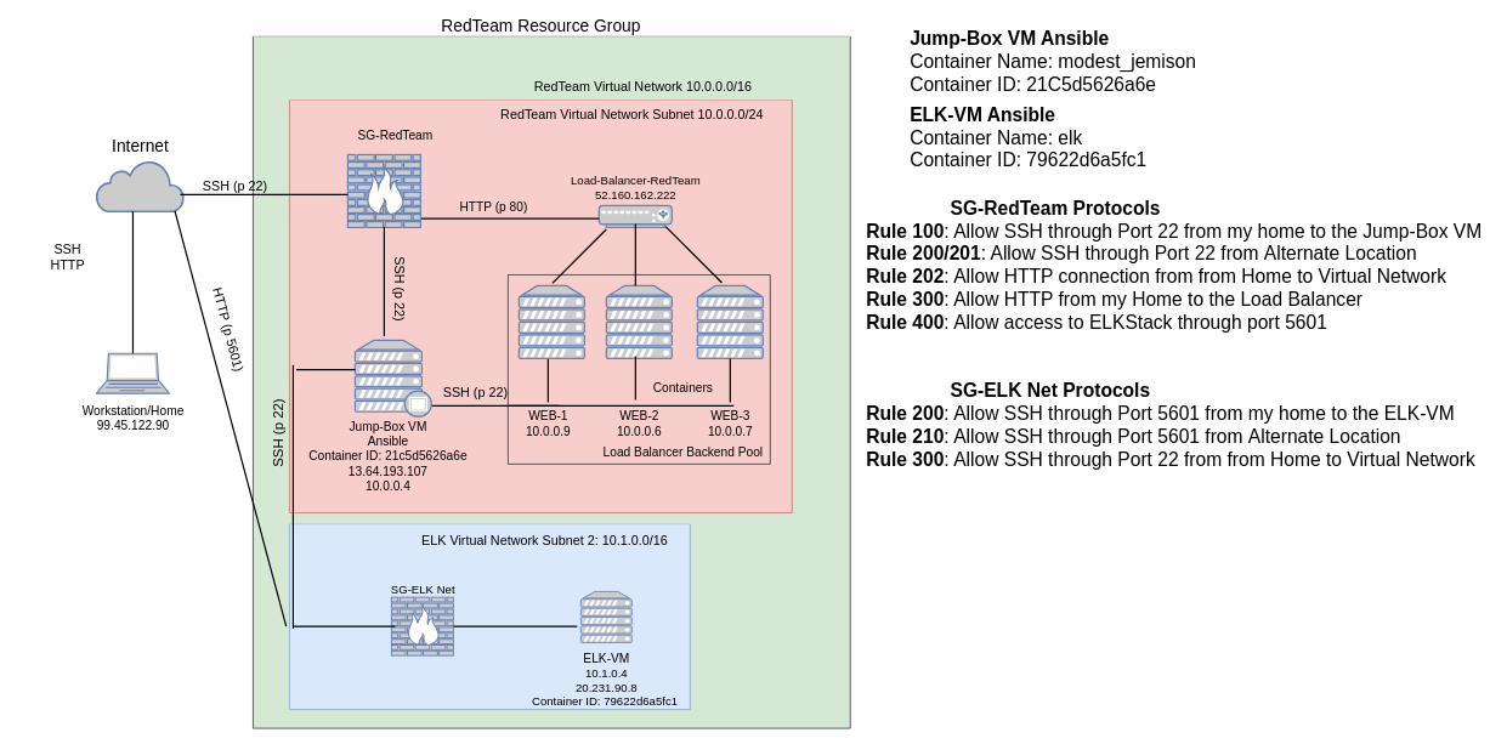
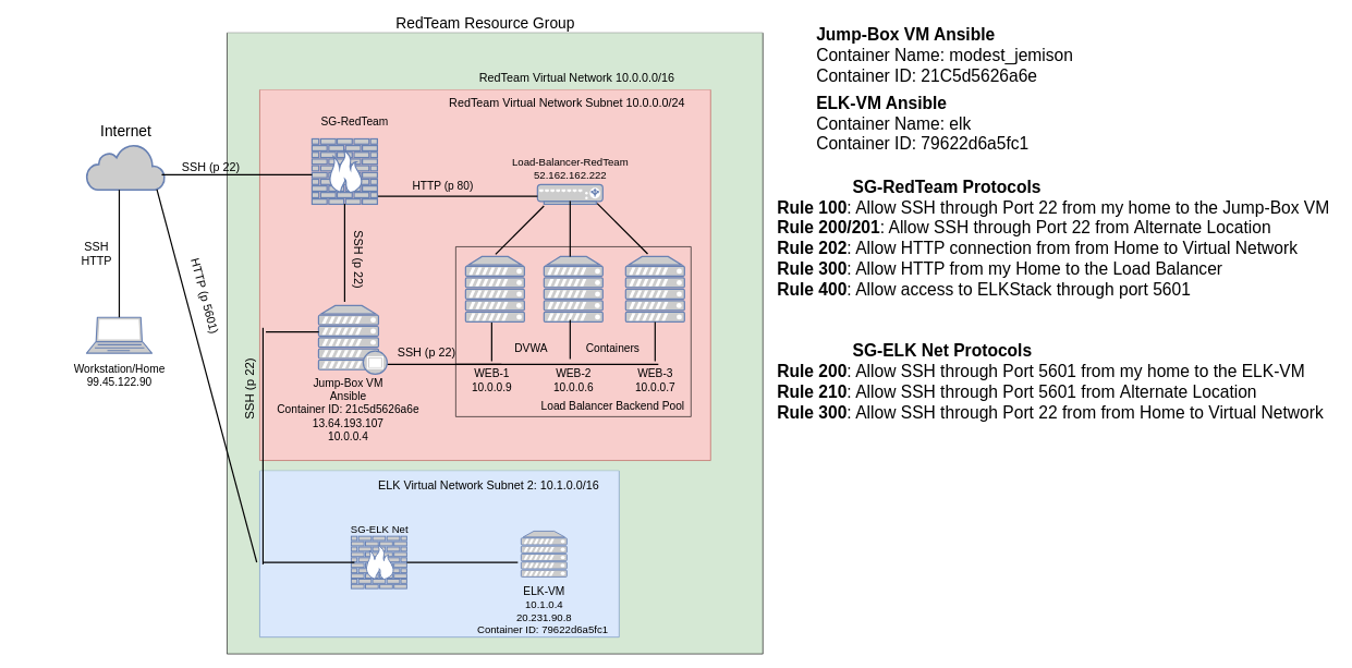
  <mxCell id="0" />
  <mxCell id="1" parent="0" />
  <mxCell id="2" value="" style="html=1;outlineConnect=0;fillColor=#CCCCCC;strokeColor=#6881B3;gradientColor=none;gradientDirection=north;strokeWidth=2;shape=mxgraph.networks.cloud;fontColor=#ffffff;" vertex="1" parent="1"><mxGeometry x="132" y="220" width="120" height="70" as="geometry" /></mxCell>
  <mxCell id="3" value="" style="fontColor=#0066CC;verticalAlign=top;verticalLabelPosition=bottom;labelPosition=center;align=center;html=1;outlineConnect=0;fillColor=#CCCCCC;strokeColor=#6881B3;gradientColor=none;gradientDirection=north;strokeWidth=2;shape=mxgraph.networks.laptop;" vertex="1" parent="1"><mxGeometry x="132" y="485" width="100" height="55" as="geometry" /></mxCell>
  <mxCell id="4" value="" style="line;strokeWidth=2;direction=south;html=1;" vertex="1" parent="1"><mxGeometry x="177" y="290" width="10" height="195" as="geometry" /></mxCell>
  <mxCell id="5" value="&lt;font style=&quot;font-size: 23px&quot;&gt;Internet&lt;/font&gt;" style="text;html=1;align=center;verticalAlign=middle;resizable=0;points=[];autosize=1;strokeColor=none;fillColor=none;" vertex="1" parent="1"><mxGeometry x="147" y="190" width="90" height="20" as="geometry" /></mxCell>
- <mxCell id="6" value="SSH&lt;br&gt;HTTP" style="text;html=1;align=center;verticalAlign=middle;resizable=0;points=[];autosize=1;strokeColor=none;fillColor=none;fontSize=18;" vertex="1" parent="1"><mxGeometry x="62" y="327.5" width="60" height="50" as="geometry" /></mxCell>
+ <mxCell id="6" value="SSH&lt;br&gt;HTTP" style="text;html=1;align=center;verticalAlign=middle;resizable=0;points=[];autosize=1;strokeColor=none;fillColor=none;fontSize=18;" vertex="1" parent="1"><mxGeometry x="117" y="362.5" width="60" height="50" as="geometry" /></mxCell>
  <mxCell id="7" value="" style="swimlane;startSize=0;swimlaneFillColor=#D5E8D4;" vertex="1" parent="1"><mxGeometry x="347" y="50" width="820" height="950" as="geometry" /></mxCell>
  <mxCell id="8" value="" style="swimlane;startSize=0;fillColor=#F8CECC;strokeColor=#b85450;swimlaneFillColor=#F8CECC;gradientColor=none;perimeterSpacing=1;" vertex="1" parent="7"><mxGeometry x="50" y="87" width="690" height="567" as="geometry" /></mxCell>
  <mxCell id="9" value="" style="fontColor=#0066CC;verticalAlign=top;verticalLabelPosition=bottom;labelPosition=center;align=center;html=1;outlineConnect=0;fillColor=#CCCCCC;strokeColor=#6881B3;gradientColor=none;gradientDirection=north;strokeWidth=2;shape=mxgraph.networks.load_balancer;" vertex="1" parent="8"><mxGeometry x="425" y="145" width="100" height="30" as="geometry" /></mxCell>
- <mxCell id="10" value="&lt;font style=&quot;font-size: 16px&quot;&gt;Load-Balancer-RedTeam&lt;br&gt;52.160.162.222&lt;/font&gt;" style="text;html=1;align=center;verticalAlign=middle;resizable=0;points=[];autosize=1;strokeColor=none;fillColor=none;" vertex="1" parent="8"><mxGeometry x="380" y="100" width="190" height="40" as="geometry" /></mxCell>
+ <mxCell id="10" value="&lt;font style=&quot;font-size: 16px&quot;&gt;Load-Balancer-RedTeam&lt;br&gt;52.162.162.222&lt;/font&gt;" style="text;html=1;align=center;verticalAlign=middle;resizable=0;points=[];autosize=1;strokeColor=none;fillColor=none;" vertex="1" parent="8"><mxGeometry x="380" y="100" width="190" height="40" as="geometry" /></mxCell>
  <mxCell id="11" value="" style="swimlane;startSize=0;" vertex="1" parent="8"><mxGeometry x="300" y="240" width="360" height="260" as="geometry" /></mxCell>
  <mxCell id="12" value="Load Balancer Backend Pool" style="text;html=1;align=center;verticalAlign=middle;resizable=0;points=[];autosize=1;strokeColor=none;fillColor=none;fontSize=17;" vertex="1" parent="11"><mxGeometry x="125" y="230" width="230" height="30" as="geometry" /></mxCell>
  <mxCell id="13" value="" style="fontColor=#0066CC;verticalAlign=top;verticalLabelPosition=bottom;labelPosition=center;align=center;html=1;outlineConnect=0;fillColor=#CCCCCC;strokeColor=#6881B3;gradientColor=none;gradientDirection=north;strokeWidth=2;shape=mxgraph.networks.server;" vertex="1" parent="11"><mxGeometry x="260" y="15" width="90" height="100" as="geometry" /></mxCell>
  <mxCell id="14" value="" style="line;strokeWidth=2;direction=south;html=1;" vertex="1" parent="11"><mxGeometry x="300" y="115" width="10" height="60" as="geometry" /></mxCell>
  <mxCell id="15" value="" style="fontColor=#0066CC;verticalAlign=top;verticalLabelPosition=bottom;labelPosition=center;align=center;html=1;outlineConnect=0;fillColor=#CCCCCC;strokeColor=#6881B3;gradientColor=none;gradientDirection=north;strokeWidth=2;shape=mxgraph.networks.server;" vertex="1" parent="11"><mxGeometry x="135" y="15" width="90" height="100" as="geometry" /></mxCell>
  <mxCell id="16" value="Containers" style="text;html=1;align=center;verticalAlign=middle;resizable=0;points=[];autosize=1;strokeColor=none;fillColor=none;fontSize=17;" vertex="1" parent="11"><mxGeometry x="190" y="142" width="100" height="30" as="geometry" /></mxCell>
  <mxCell id="17" value="" style="line;strokeWidth=2;direction=south;html=1;" vertex="1" parent="11"><mxGeometry x="170" y="112" width="10" height="60" as="geometry" /></mxCell>
  <mxCell id="18" value="" style="line;strokeWidth=2;direction=south;html=1;" vertex="1" parent="11"><mxGeometry x="50" y="115" width="10" height="60" as="geometry" /></mxCell>
+ <mxCell id="19" value="DVWA" style="text;html=1;align=center;verticalAlign=middle;resizable=0;points=[];autosize=1;strokeColor=none;fillColor=none;fontSize=17;" vertex="1" parent="11"><mxGeometry x="80" y="142" width="70" height="30" as="geometry" /></mxCell>
  <mxCell id="20" value="WEB-3&lt;br&gt;10.0.0.7" style="text;html=1;align=center;verticalAlign=middle;resizable=0;points=[];autosize=1;strokeColor=none;fillColor=none;fontSize=17;" vertex="1" parent="11"><mxGeometry x="265" y="180" width="80" height="50" as="geometry" /></mxCell>
  <mxCell id="21" value="WEB-2&lt;br&gt;10.0.0.6" style="text;html=1;align=center;verticalAlign=middle;resizable=0;points=[];autosize=1;strokeColor=none;fillColor=none;fontSize=17;" vertex="1" parent="11"><mxGeometry x="140" y="180" width="80" height="50" as="geometry" /></mxCell>
  <mxCell id="22" value="WEB-1&lt;br&gt;10.0.0.9" style="text;html=1;align=center;verticalAlign=middle;resizable=0;points=[];autosize=1;strokeColor=none;fillColor=none;fontSize=17;" vertex="1" parent="11"><mxGeometry x="15" y="180" width="80" height="50" as="geometry" /></mxCell>
  <mxCell id="23" value="" style="fontColor=#0066CC;verticalAlign=top;verticalLabelPosition=bottom;labelPosition=center;align=center;html=1;outlineConnect=0;fillColor=#CCCCCC;strokeColor=#6881B3;gradientColor=none;gradientDirection=north;strokeWidth=2;shape=mxgraph.networks.server;" vertex="1" parent="11"><mxGeometry x="15" y="15" width="90" height="100" as="geometry" /></mxCell>
  <mxCell id="24" value="" style="line;strokeWidth=2;direction=west;html=1;" vertex="1" parent="11"><mxGeometry x="-120" y="175" width="190" height="10" as="geometry" /></mxCell>
  <mxCell id="25" value="" style="line;strokeWidth=2;direction=west;html=1;" vertex="1" parent="11"><mxGeometry y="175" width="310" height="10" as="geometry" /></mxCell>
  <mxCell id="26" value="" style="line;strokeWidth=2;direction=south;html=1;rotation=135;" vertex="1" parent="8"><mxGeometry x="550" y="157.65" width="10" height="109.39" as="geometry" /></mxCell>
  <mxCell id="27" value="" style="line;strokeWidth=2;direction=south;html=1;" vertex="1" parent="8"><mxGeometry x="470" y="170" width="10" height="84.99" as="geometry" /></mxCell>
  <mxCell id="28" value="" style="line;strokeWidth=2;direction=south;html=1;rotation=45;" vertex="1" parent="8"><mxGeometry x="392.87" y="162.34" width="10" height="104.7" as="geometry" /></mxCell>
  <mxCell id="29" value="&lt;font style=&quot;font-size: 17px&quot;&gt;HTTP (p 80)&lt;/font&gt;" style="text;html=1;align=center;verticalAlign=middle;resizable=0;points=[];autosize=1;strokeColor=none;fillColor=none;" vertex="1" parent="8"><mxGeometry x="225" y="137.65" width="110" height="20" as="geometry" /></mxCell>
  <mxCell id="30" value="&lt;font style=&quot;font-size: 18px&quot;&gt;SSH (p 22)&lt;/font&gt;" style="text;html=1;align=center;verticalAlign=middle;resizable=0;points=[];autosize=1;strokeColor=none;fillColor=none;fontSize=17;" vertex="1" parent="8"><mxGeometry x="205.13" y="387" width="100" height="30" as="geometry" /></mxCell>
  <mxCell id="31" value="SSH (p 22)" style="text;html=1;align=center;verticalAlign=middle;resizable=0;points=[];autosize=1;strokeColor=none;fillColor=none;fontSize=18;rotation=90;" vertex="1" parent="8"><mxGeometry x="100" y="244.32" width="100" height="30" as="geometry" /></mxCell>
  <mxCell id="32" value="" style="fontColor=#0066CC;verticalAlign=top;verticalLabelPosition=bottom;labelPosition=center;align=center;html=1;outlineConnect=0;fillColor=#CCCCCC;strokeColor=#6881B3;gradientColor=none;gradientDirection=north;strokeWidth=2;shape=mxgraph.networks.proxy_server;" vertex="1" parent="8"><mxGeometry x="90" y="330" width="105" height="105" as="geometry" /></mxCell>
  <mxCell id="33" value="" style="line;strokeWidth=2;direction=west;html=1;" vertex="1" parent="8"><mxGeometry x="175" y="157.65" width="250" height="10" as="geometry" /></mxCell>
  <mxCell id="34" value="Jump-Box VM&lt;br&gt;Ansible&lt;br&gt;Container ID: 21c5d5626a6e&lt;br&gt;13.64.193.107&lt;br&gt;10.0.0.4" style="text;html=1;align=center;verticalAlign=middle;resizable=0;points=[];autosize=1;strokeColor=none;fillColor=none;fontSize=17;" vertex="1" parent="8"><mxGeometry x="20" y="435" width="230" height="110" as="geometry" /></mxCell>
  <mxCell id="35" value="" style="fontColor=#0066CC;verticalAlign=top;verticalLabelPosition=bottom;labelPosition=center;align=center;html=1;outlineConnect=0;fillColor=#CCCCCC;strokeColor=#6881B3;gradientColor=none;gradientDirection=north;strokeWidth=2;shape=mxgraph.networks.firewall;" vertex="1" parent="8"><mxGeometry x="80" y="75" width="100" height="100" as="geometry" /></mxCell>
  <mxCell id="36" value="" style="line;strokeWidth=2;direction=west;html=1;rotation=90;" vertex="1" parent="8"><mxGeometry x="54.88" y="244.32" width="150.25" height="10" as="geometry" /></mxCell>
  <mxCell id="37" value="SG-RedTeam" style="text;html=1;align=center;verticalAlign=middle;resizable=0;points=[];autosize=1;strokeColor=none;fillColor=none;fontSize=17;" vertex="1" parent="8"><mxGeometry x="85" y="35" width="120" height="30" as="geometry" /></mxCell>
  <mxCell id="38" value="RedTeam Virtual Network Subnet 10.0.0.0/24" style="text;html=1;align=center;verticalAlign=middle;resizable=0;points=[];autosize=1;strokeColor=none;fillColor=none;fontSize=18;" vertex="1" parent="8"><mxGeometry x="280" y="5" width="380" height="30" as="geometry" /></mxCell>
  <mxCell id="39" value="" style="line;strokeWidth=2;direction=south;html=1;rotation=90;" vertex="1" parent="8"><mxGeometry x="44.88" y="330" width="10" height="81" as="geometry" /></mxCell>
  <mxCell id="40" value="&lt;font style=&quot;font-size: 18px&quot;&gt;RedTeam Virtual Network 10.0.0.0/16&lt;/font&gt;" style="text;html=1;align=center;verticalAlign=middle;resizable=0;points=[];autosize=1;strokeColor=none;fillColor=none;fontSize=23;" vertex="1" parent="7"><mxGeometry x="380" y="47" width="310" height="40" as="geometry" /></mxCell>
  <mxCell id="41" value="" style="swimlane;startSize=0;fillColor=#DAE8FC;strokeColor=#6c8ebf;swimlaneFillColor=#DAE8FC;" vertex="1" parent="7"><mxGeometry x="50" y="670" width="550" height="254.25" as="geometry" /></mxCell>
  <mxCell id="42" value="&lt;font style=&quot;font-size: 18px&quot;&gt;ELK Virtual Network Subnet 2: 10.1.0.0/16&lt;br&gt;&lt;/font&gt;" style="text;html=1;align=center;verticalAlign=middle;resizable=0;points=[];autosize=1;strokeColor=none;fillColor=none;fontSize=23;" vertex="1" parent="41"><mxGeometry x="175" width="350" height="40" as="geometry" /></mxCell>
  <mxCell id="43" value="" style="fontColor=#0066CC;verticalAlign=top;verticalLabelPosition=bottom;labelPosition=center;align=center;html=1;outlineConnect=0;fillColor=#CCCCCC;strokeColor=#6881B3;gradientColor=none;gradientDirection=north;strokeWidth=2;shape=mxgraph.networks.server;" vertex="1" parent="41"><mxGeometry x="400" y="92.13" width="70" height="70" as="geometry" /></mxCell>
  <mxCell id="44" value="" style="fontColor=#0066CC;verticalAlign=top;verticalLabelPosition=bottom;labelPosition=center;align=center;html=1;outlineConnect=0;fillColor=#CCCCCC;strokeColor=#6881B3;gradientColor=none;gradientDirection=north;strokeWidth=2;shape=mxgraph.networks.firewall;" vertex="1" parent="41"><mxGeometry x="140" y="100" width="85" height="80" as="geometry" /></mxCell>
  <mxCell id="45" value="SG-ELK Net" style="text;html=1;align=center;verticalAlign=middle;resizable=0;points=[];autosize=1;strokeColor=none;fillColor=none;fontSize=16;" vertex="1" parent="41"><mxGeometry x="132.5" y="80" width="100" height="20" as="geometry" /></mxCell>
  <mxCell id="46" value="" style="line;strokeWidth=2;direction=south;html=1;rotation=90;" vertex="1" parent="41"><mxGeometry x="70" y="70" width="10" height="140" as="geometry" /></mxCell>
  <mxCell id="47" value="" style="line;strokeWidth=2;direction=south;html=1;rotation=-180;" vertex="1" parent="41"><mxGeometry y="-219" width="10" height="362" as="geometry" /></mxCell>
  <mxCell id="48" value="&lt;font style=&quot;font-size: 17px&quot;&gt;ELK-VM&lt;br&gt;&lt;/font&gt;10.1.0.4&lt;br&gt;20.231.90.8&lt;br&gt;Container ID:&amp;nbsp;79622d6a5fc1&amp;nbsp;" style="text;html=1;align=center;verticalAlign=middle;resizable=0;points=[];autosize=1;strokeColor=none;fillColor=none;fontSize=16;" vertex="1" parent="41"><mxGeometry x="325" y="174.25" width="220" height="80" as="geometry" /></mxCell>
  <mxCell id="49" value="" style="line;strokeWidth=2;direction=west;html=1;rotation=75;" vertex="1" parent="41"><mxGeometry x="-376.16" y="-150.36" width="590.35" height="10" as="geometry" /></mxCell>
  <mxCell id="50" value="" style="line;strokeWidth=2;direction=south;html=1;rotation=90;" vertex="1" parent="41"><mxGeometry x="305" y="55" width="10" height="170" as="geometry" /></mxCell>
  <mxCell id="51" value="" style="line;strokeWidth=2;direction=west;html=1;" vertex="1" parent="7"><mxGeometry x="-100" y="212" width="230" height="10" as="geometry" /></mxCell>
  <mxCell id="52" value="&lt;font style=&quot;font-size: 19px&quot;&gt;SSH (p 22)&lt;/font&gt;" style="text;html=1;align=center;verticalAlign=middle;resizable=0;points=[];autosize=1;strokeColor=none;fillColor=none;fontSize=16;rotation=-90;" vertex="1" parent="7"><mxGeometry x="-20" y="530" width="110" height="30" as="geometry" /></mxCell>
  <mxCell id="53" value="&lt;font style=&quot;font-size: 23px&quot;&gt;RedTeam Resource Group&lt;/font&gt;" style="text;html=1;align=center;verticalAlign=middle;resizable=0;points=[];autosize=1;strokeColor=none;fillColor=none;fontSize=18;" vertex="1" parent="1"><mxGeometry x="597" y="20" width="290" height="30" as="geometry" /></mxCell>
  <mxCell id="54" value="SSH (p 22)" style="text;html=1;align=center;verticalAlign=middle;resizable=0;points=[];autosize=1;strokeColor=none;fillColor=none;fontSize=18;" vertex="1" parent="1"><mxGeometry x="272" y="240" width="100" height="30" as="geometry" /></mxCell>
  <mxCell id="55" value="Workstation/Home&lt;br&gt;99.45.122.90" style="text;html=1;align=center;verticalAlign=middle;resizable=0;points=[];autosize=1;strokeColor=none;fillColor=none;fontSize=17;" vertex="1" parent="1"><mxGeometry x="107" y="550" width="150" height="50" as="geometry" /></mxCell>
  <mxCell id="56" value="&lt;font style=&quot;font-size: 26px&quot;&gt;&lt;b&gt;Jump-Box VM Ansible&lt;/b&gt;&lt;br&gt;Container Name: modest_jemison&lt;br&gt;Container ID: 21C5d5626a6e&lt;br&gt;&lt;br&gt;&lt;/font&gt;" style="text;html=1;align=left;verticalAlign=middle;resizable=0;points=[];autosize=1;strokeColor=none;fillColor=none;" vertex="1" parent="1"><mxGeometry x="1247" y="60" width="410" height="80" as="geometry" /></mxCell>
  <mxCell id="57" value="&lt;font style=&quot;font-size: 18px&quot;&gt;HTTP (p 5601)&lt;br&gt;&lt;br&gt;&lt;/font&gt;" style="text;html=1;align=center;verticalAlign=middle;resizable=0;points=[];autosize=1;strokeColor=none;fillColor=none;fontSize=19;rotation=75;" vertex="1" parent="1"><mxGeometry x="237" y="430" width="130" height="50" as="geometry" /></mxCell>
  <mxCell id="58" value="&lt;div&gt;&lt;span style=&quot;font-size: 26px&quot;&gt;&lt;span style=&quot;white-space: pre&quot;&gt;&#09;&lt;/span&gt;&lt;span style=&quot;white-space: pre&quot;&gt;&#09;&lt;/span&gt;&lt;b&gt;SG-RedTeam Protocols&lt;/b&gt;&lt;/span&gt;&lt;/div&gt;&lt;font style=&quot;font-size: 26px&quot;&gt;&lt;div&gt;&lt;span&gt;&lt;b&gt;Rule 100&lt;/b&gt;: Allow SSH through Port 22 from &lt;/span&gt;&lt;span&gt;my&amp;nbsp;&lt;/span&gt;&lt;span&gt;home to the Jump-Box VM&lt;/span&gt;&lt;/div&gt;&lt;div&gt;&lt;span&gt;&lt;b&gt;Rule 200/201&lt;/b&gt;: Allow SSH through Port 22 from&amp;nbsp;&lt;/span&gt;&lt;span&gt;Alternate Location&lt;/span&gt;&lt;/div&gt;&lt;div&gt;&lt;span&gt;&lt;b&gt;Rule 202&lt;/b&gt;: Allow HTTP connection from from&amp;nbsp;&lt;/span&gt;&lt;span&gt;Home &lt;/span&gt;&lt;span&gt;to Virtual Network&lt;/span&gt;&lt;/div&gt;&lt;div&gt;&lt;span&gt;&lt;b&gt;Rule 300&lt;/b&gt;: Allow HTTP from my Home&amp;nbsp;&lt;/span&gt;&lt;span&gt;to the Load Balancer&lt;/span&gt;&lt;/div&gt;&lt;div&gt;&lt;span&gt;&lt;b&gt;Rule 400&lt;/b&gt;: Allow access to ELKStack through port 5601&lt;/span&gt;&lt;/div&gt;&lt;div&gt;&lt;span&gt;&lt;br&gt;&lt;/span&gt;&lt;/div&gt;&lt;br&gt;&lt;/font&gt;" style="text;html=1;align=left;verticalAlign=middle;resizable=0;points=[];autosize=1;strokeColor=none;fillColor=none;" vertex="1" parent="1"><mxGeometry x="1187" y="330" width="860" height="130" as="geometry" /></mxCell>
  <mxCell id="59" value="&lt;font style=&quot;font-size: 26px&quot;&gt;&lt;b&gt;ELK-VM Ansible&lt;/b&gt;&lt;br&gt;Container Name: elk&lt;br&gt;Container ID:&amp;nbsp;79622d6a5fc1&lt;br&gt;&lt;span style=&quot;color: rgba(0 , 0 , 0 , 0) ; font-family: monospace ; font-size: 0px&quot;&gt;%3CmxGraphModel%3E%3Croot%3E%3CmxCell%20id%3D%220%22%2F%3E%3CmxCell%20id%3D%221%22%20parent%3D%220%22%2F%3E%3CmxCell%20id%3D%222%22%20value%3D%22%26lt%3Bfont%20style%3D%26quot%3Bfont-size%3A%2026px%26quot%3B%26gt%3BJump-Box%20VM%20Ansible%26lt%3Bbr%26gt%3BContainer%20Name%3A%20modest_jemison%26lt%3Bbr%26gt%3BContainer%20ID%3A%2021C5d5626a6e%26lt%3Bbr%26gt%3B%26lt%3Bbr%26gt%3B%26lt%3B%2Ffont%26gt%3B%22%20style%3D%22text%3Bhtml%3D1%3Balign%3Dcenter%3BverticalAlign%3Dmiddle%3Bresizable%3D0%3Bpoints%3D%5B%5D%3Bautosize%3D1%3BstrokeColor%3Dnone%3BfillColor%3Dnone%3B%22%20vertex%3D%221%22%20parent%3D%221%22%3E%3CmxGeometry%20x%3D%221250%22%20y%3D%22120%22%20width%3D%22410%22%20height%3D%2280%22%20as%3D%22geometry%22%2F%3E%3C%2FmxCell%3E%3C%2Froot%3E%3C%2FmxGraphModel%3E&lt;/span&gt;&lt;br&gt;&lt;br&gt;&lt;/font&gt;" style="text;html=1;align=left;verticalAlign=middle;resizable=0;points=[];autosize=1;strokeColor=none;fillColor=none;" vertex="1" parent="1"><mxGeometry x="1247" y="170" width="340" height="100" as="geometry" /></mxCell>
  <mxCell id="60" value="&lt;div&gt;&lt;span style=&quot;font-size: 26px&quot;&gt;&lt;span style=&quot;white-space: pre&quot;&gt;&#09;&lt;/span&gt;&lt;span style=&quot;white-space: pre&quot;&gt;&#09;&lt;/span&gt;&lt;b&gt;SG-ELK Net Protocols&lt;/b&gt;&lt;/span&gt;&lt;/div&gt;&lt;font style=&quot;font-size: 26px&quot;&gt;&lt;div&gt;&lt;span&gt;&lt;b&gt;Rule 200&lt;/b&gt;: Allow SSH through Port 5601 from &lt;/span&gt;&lt;span&gt;my&amp;nbsp;&lt;/span&gt;&lt;span&gt;home to the ELK-VM&lt;/span&gt;&lt;/div&gt;&lt;div&gt;&lt;span&gt;&lt;b&gt;Rule 210&lt;/b&gt;: Allow SSH through Port 5601 from&amp;nbsp;&lt;/span&gt;&lt;span&gt;Alternate Location&lt;/span&gt;&lt;/div&gt;&lt;div&gt;&lt;span&gt;&lt;b&gt;Rule 300&lt;/b&gt;: Allow SSH through Port 22 from from&amp;nbsp;&lt;/span&gt;&lt;span&gt;Home &lt;/span&gt;&lt;span&gt;to Virtual Network&lt;/span&gt;&lt;/div&gt;&lt;div&gt;&lt;span&gt;&lt;br&gt;&lt;/span&gt;&lt;/div&gt;&lt;br&gt;&lt;/font&gt;" style="text;html=1;align=left;verticalAlign=middle;resizable=0;points=[];autosize=1;strokeColor=none;fillColor=none;" vertex="1" parent="1"><mxGeometry x="1187" y="565" width="850" height="100" as="geometry" /></mxCell>
